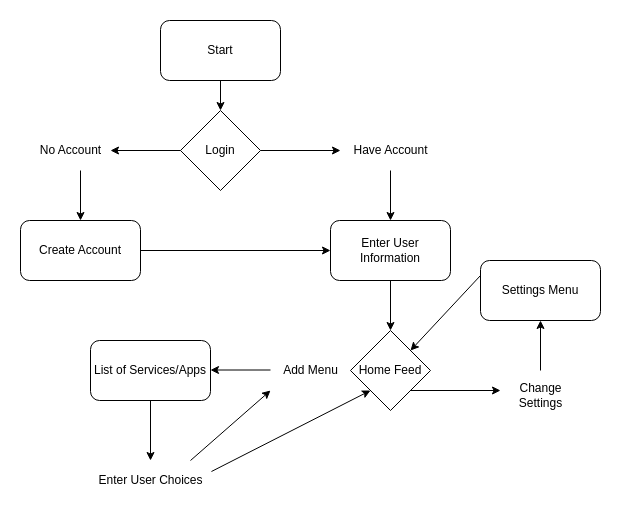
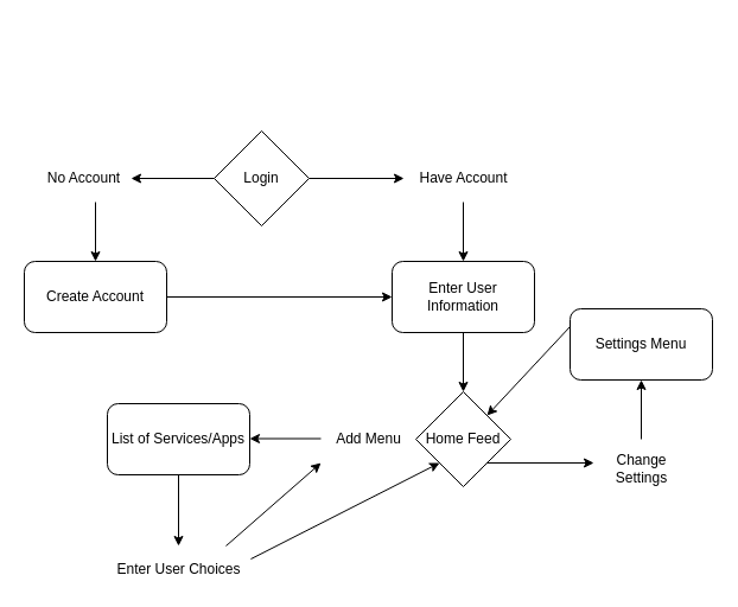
  <mxCell id="0" />
  <mxCell id="1" parent="0" />
- <mxCell id="2" value="Start" style="rounded=1;whiteSpace=wrap;html=1;" vertex="1" parent="1"><mxGeometry x="160" y="20" width="120" height="60" as="geometry" /></mxCell>
- <mxCell id="3" value="" style="endArrow=classic;html=1;exitX=0.5;exitY=1;exitDx=0;exitDy=0;" edge="1" parent="1" source="2" target="4"><mxGeometry width="50" height="50" relative="1" as="geometry"><mxPoint x="310" y="370" as="sourcePoint" /><mxPoint x="220" y="130" as="targetPoint" /></mxGeometry></mxCell>
  <mxCell id="4" value="Login" style="rhombus;whiteSpace=wrap;html=1;" vertex="1" parent="1"><mxGeometry x="180" y="110" width="80" height="80" as="geometry" /></mxCell>
  <mxCell id="5" value="" style="endArrow=classic;html=1;exitX=0;exitY=0.5;exitDx=0;exitDy=0;" edge="1" parent="1" source="4"><mxGeometry width="50" height="50" relative="1" as="geometry"><mxPoint x="310" y="370" as="sourcePoint" /><mxPoint x="110" y="150" as="targetPoint" /></mxGeometry></mxCell>
  <mxCell id="6" value="No Account" style="text;html=1;align=center;verticalAlign=middle;resizable=0;points=[];autosize=1;" vertex="1" parent="1"><mxGeometry x="30" y="140" width="80" height="20" as="geometry" /></mxCell>
  <mxCell id="7" value="" style="endArrow=classic;html=1;" edge="1" parent="1"><mxGeometry width="50" height="50" relative="1" as="geometry"><mxPoint x="80" y="170" as="sourcePoint" /><mxPoint x="80" y="220" as="targetPoint" /></mxGeometry></mxCell>
  <mxCell id="8" value="Create Account" style="rounded=1;whiteSpace=wrap;html=1;" vertex="1" parent="1"><mxGeometry x="20" y="220" width="120" height="60" as="geometry" /></mxCell>
  <mxCell id="9" value="" style="endArrow=classic;html=1;exitX=1;exitY=0.5;exitDx=0;exitDy=0;" edge="1" parent="1" source="4"><mxGeometry width="50" height="50" relative="1" as="geometry"><mxPoint x="310" y="370" as="sourcePoint" /><mxPoint x="340" y="150" as="targetPoint" /></mxGeometry></mxCell>
  <mxCell id="10" value="Have Account" style="text;html=1;align=center;verticalAlign=middle;resizable=0;points=[];autosize=1;" vertex="1" parent="1"><mxGeometry x="345" y="140" width="90" height="20" as="geometry" /></mxCell>
  <mxCell id="11" value="" style="endArrow=classic;html=1;" edge="1" parent="1"><mxGeometry width="50" height="50" relative="1" as="geometry"><mxPoint x="390" y="170" as="sourcePoint" /><mxPoint x="390" y="220" as="targetPoint" /></mxGeometry></mxCell>
  <mxCell id="12" value="Enter User&lt;br&gt;Information" style="rounded=1;whiteSpace=wrap;html=1;" vertex="1" parent="1"><mxGeometry x="330" y="220" width="120" height="60" as="geometry" /></mxCell>
  <mxCell id="13" value="" style="endArrow=classic;html=1;exitX=1;exitY=0.5;exitDx=0;exitDy=0;entryX=0;entryY=0.5;entryDx=0;entryDy=0;" edge="1" parent="1" source="8" target="12"><mxGeometry width="50" height="50" relative="1" as="geometry"><mxPoint x="310" y="370" as="sourcePoint" /><mxPoint x="360" y="320" as="targetPoint" /></mxGeometry></mxCell>
  <mxCell id="14" value="" style="endArrow=classic;html=1;exitX=0.5;exitY=1;exitDx=0;exitDy=0;" edge="1" parent="1" source="12"><mxGeometry width="50" height="50" relative="1" as="geometry"><mxPoint x="310" y="370" as="sourcePoint" /><mxPoint x="390" y="330" as="targetPoint" /></mxGeometry></mxCell>
  <mxCell id="15" value="" style="endArrow=classic;html=1;" edge="1" parent="1"><mxGeometry width="50" height="50" relative="1" as="geometry"><mxPoint x="270" y="369.5" as="sourcePoint" /><mxPoint x="210" y="369.5" as="targetPoint" /></mxGeometry></mxCell>
  <mxCell id="16" value="" style="endArrow=classic;html=1;entryX=0.5;entryY=1;entryDx=0;entryDy=0;" edge="1" parent="1" target="17"><mxGeometry width="50" height="50" relative="1" as="geometry"><mxPoint x="540" y="370" as="sourcePoint" /><mxPoint x="570" y="384.5" as="targetPoint" /></mxGeometry></mxCell>
  <mxCell id="17" value="Settings Menu" style="rounded=1;whiteSpace=wrap;html=1;" vertex="1" parent="1"><mxGeometry x="480" y="260" width="120" height="60" as="geometry" /></mxCell>
  <mxCell id="18" value="Home Feed" style="rhombus;whiteSpace=wrap;html=1;" vertex="1" parent="1"><mxGeometry x="350" y="330" width="80" height="80" as="geometry" /></mxCell>
  <mxCell id="19" value="Add Menu" style="text;html=1;align=center;verticalAlign=middle;resizable=0;points=[];autosize=1;" vertex="1" parent="1"><mxGeometry x="270" y="360" width="80" height="20" as="geometry" /></mxCell>
  <mxCell id="20" value="List of Services/Apps" style="rounded=1;whiteSpace=wrap;html=1;" vertex="1" parent="1"><mxGeometry x="90" y="340" width="120" height="60" as="geometry" /></mxCell>
  <mxCell id="21" value="" style="endArrow=classic;html=1;exitX=0.5;exitY=1;exitDx=0;exitDy=0;" edge="1" parent="1" source="20"><mxGeometry width="50" height="50" relative="1" as="geometry"><mxPoint x="310" y="370" as="sourcePoint" /><mxPoint x="150" y="460" as="targetPoint" /></mxGeometry></mxCell>
  <mxCell id="22" value="Enter User Choices" style="text;html=1;align=center;verticalAlign=middle;resizable=0;points=[];autosize=1;" vertex="1" parent="1"><mxGeometry x="90" y="470" width="120" height="20" as="geometry" /></mxCell>
  <mxCell id="23" value="" style="endArrow=classic;html=1;exitX=1.008;exitY=0.05;exitDx=0;exitDy=0;exitPerimeter=0;entryX=0;entryY=1;entryDx=0;entryDy=0;" edge="1" parent="1" source="22" target="18"><mxGeometry width="50" height="50" relative="1" as="geometry"><mxPoint x="310" y="370" as="sourcePoint" /><mxPoint x="360" y="320" as="targetPoint" /></mxGeometry></mxCell>
  <mxCell id="24" value="Change&lt;br&gt;Settings" style="text;html=1;align=center;verticalAlign=middle;resizable=0;points=[];autosize=1;" vertex="1" parent="1"><mxGeometry x="510" y="380" width="60" height="30" as="geometry" /></mxCell>
  <mxCell id="25" value="" style="endArrow=classic;html=1;exitX=0;exitY=0.25;exitDx=0;exitDy=0;entryX=1;entryY=0;entryDx=0;entryDy=0;" edge="1" parent="1" source="17" target="18"><mxGeometry width="50" height="50" relative="1" as="geometry"><mxPoint x="310" y="360" as="sourcePoint" /><mxPoint x="360" y="310" as="targetPoint" /></mxGeometry></mxCell>
  <mxCell id="26" value="" style="endArrow=classic;html=1;exitX=1;exitY=1;exitDx=0;exitDy=0;" edge="1" parent="1" source="18"><mxGeometry width="50" height="50" relative="1" as="geometry"><mxPoint x="310" y="360" as="sourcePoint" /><mxPoint x="500" y="390" as="targetPoint" /></mxGeometry></mxCell>
  <mxCell id="27" value="" style="endArrow=classic;html=1;" edge="1" parent="1"><mxGeometry width="50" height="50" relative="1" as="geometry"><mxPoint x="190" y="460" as="sourcePoint" /><mxPoint x="270" y="390" as="targetPoint" /></mxGeometry></mxCell>
